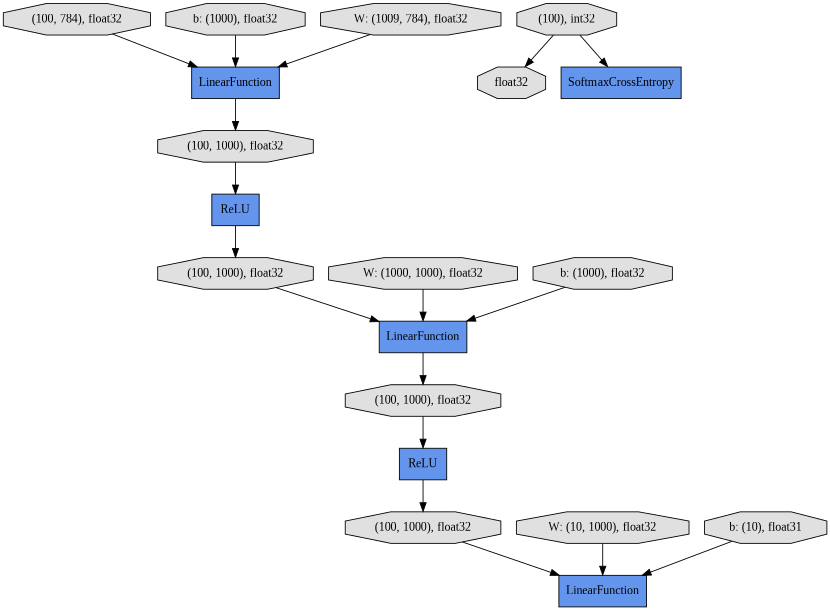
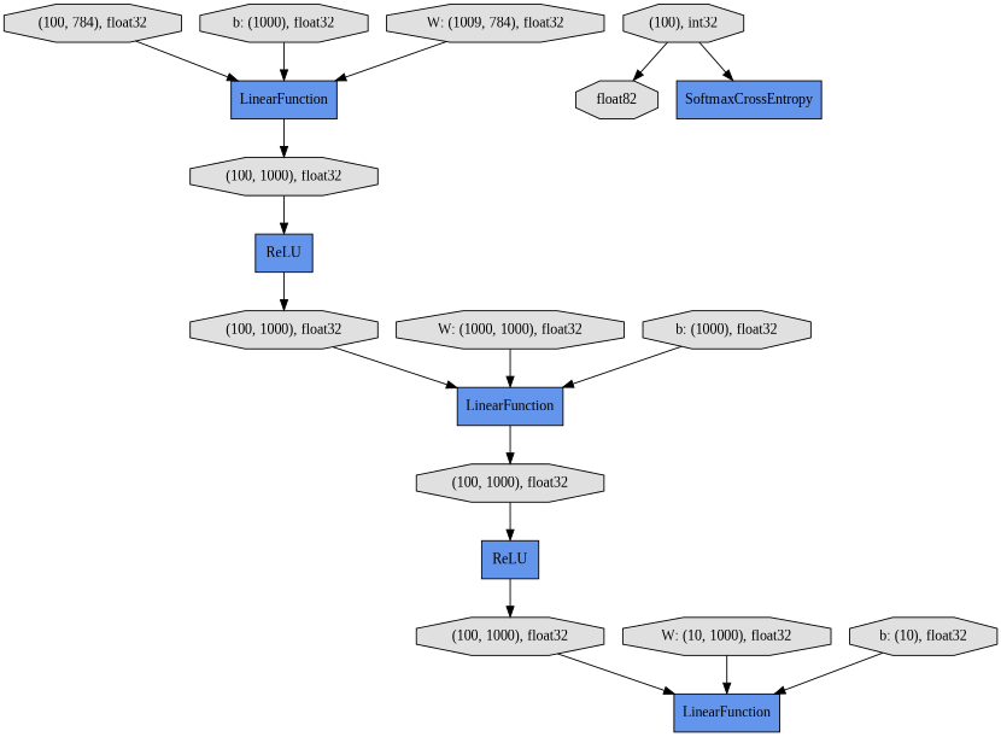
  digraph {
    fontname="Liberation Serif"
    rankdir=TB
    node [fillcolor="#E0E0E0" fontname="Liberation Serif" shape=octagon style=filled]
    edge [fontname="Liberation Serif"]
    n1 [label="(100, 784), float32"]
    n2 [fillcolor="#6495ED" label=LinearFunction shape=record]
    n3 [label="(100, 1000), float32"]
    n4 [fillcolor="#6495ED" label=LinearFunction shape=record]
    n5 [label="b: (1000), float32"]
    n6 [label="(100, 1000), float32"]
    n7 [fillcolor="#6495ED" label=LinearFunction shape=record]
    n8 [label="(100, 1000), float32"]
    n9 [fillcolor="#6495ED" label=ReLU shape=record]
-   n10 [label=float32]
+   n10 [label=float82]
    n11 [label="W: (1000, 1000), float32"]
    n12 [label="(100), int32"]
    n13 [fillcolor="#6495ED" label=SoftmaxCrossEntropy shape=record]
    n14 [label="b: (1000), float32"]
    n15 [fillcolor="#6495ED" label=ReLU shape=record]
    n16 [label="(100, 1000), float32"]
    n17 [label="W: (1009, 784), float32"]
    n18 [label="W: (10, 1000), float32"]
-   n19 [label="b: (10), float31"]
+   n19 [label="b: (10), float32"]
    n1 -> n2
    n2 -> n3
    n3 -> n9
    n5 -> n2
    n6 -> n7
    n7 -> n8
    n8 -> n15
    n9 -> n6
    n11 -> n7
    n12 -> n10
    n12 -> n13
    n14 -> n7
    n15 -> n16
    n16 -> n4
    n17 -> n2
    n18 -> n4
    n19 -> n4
  }
